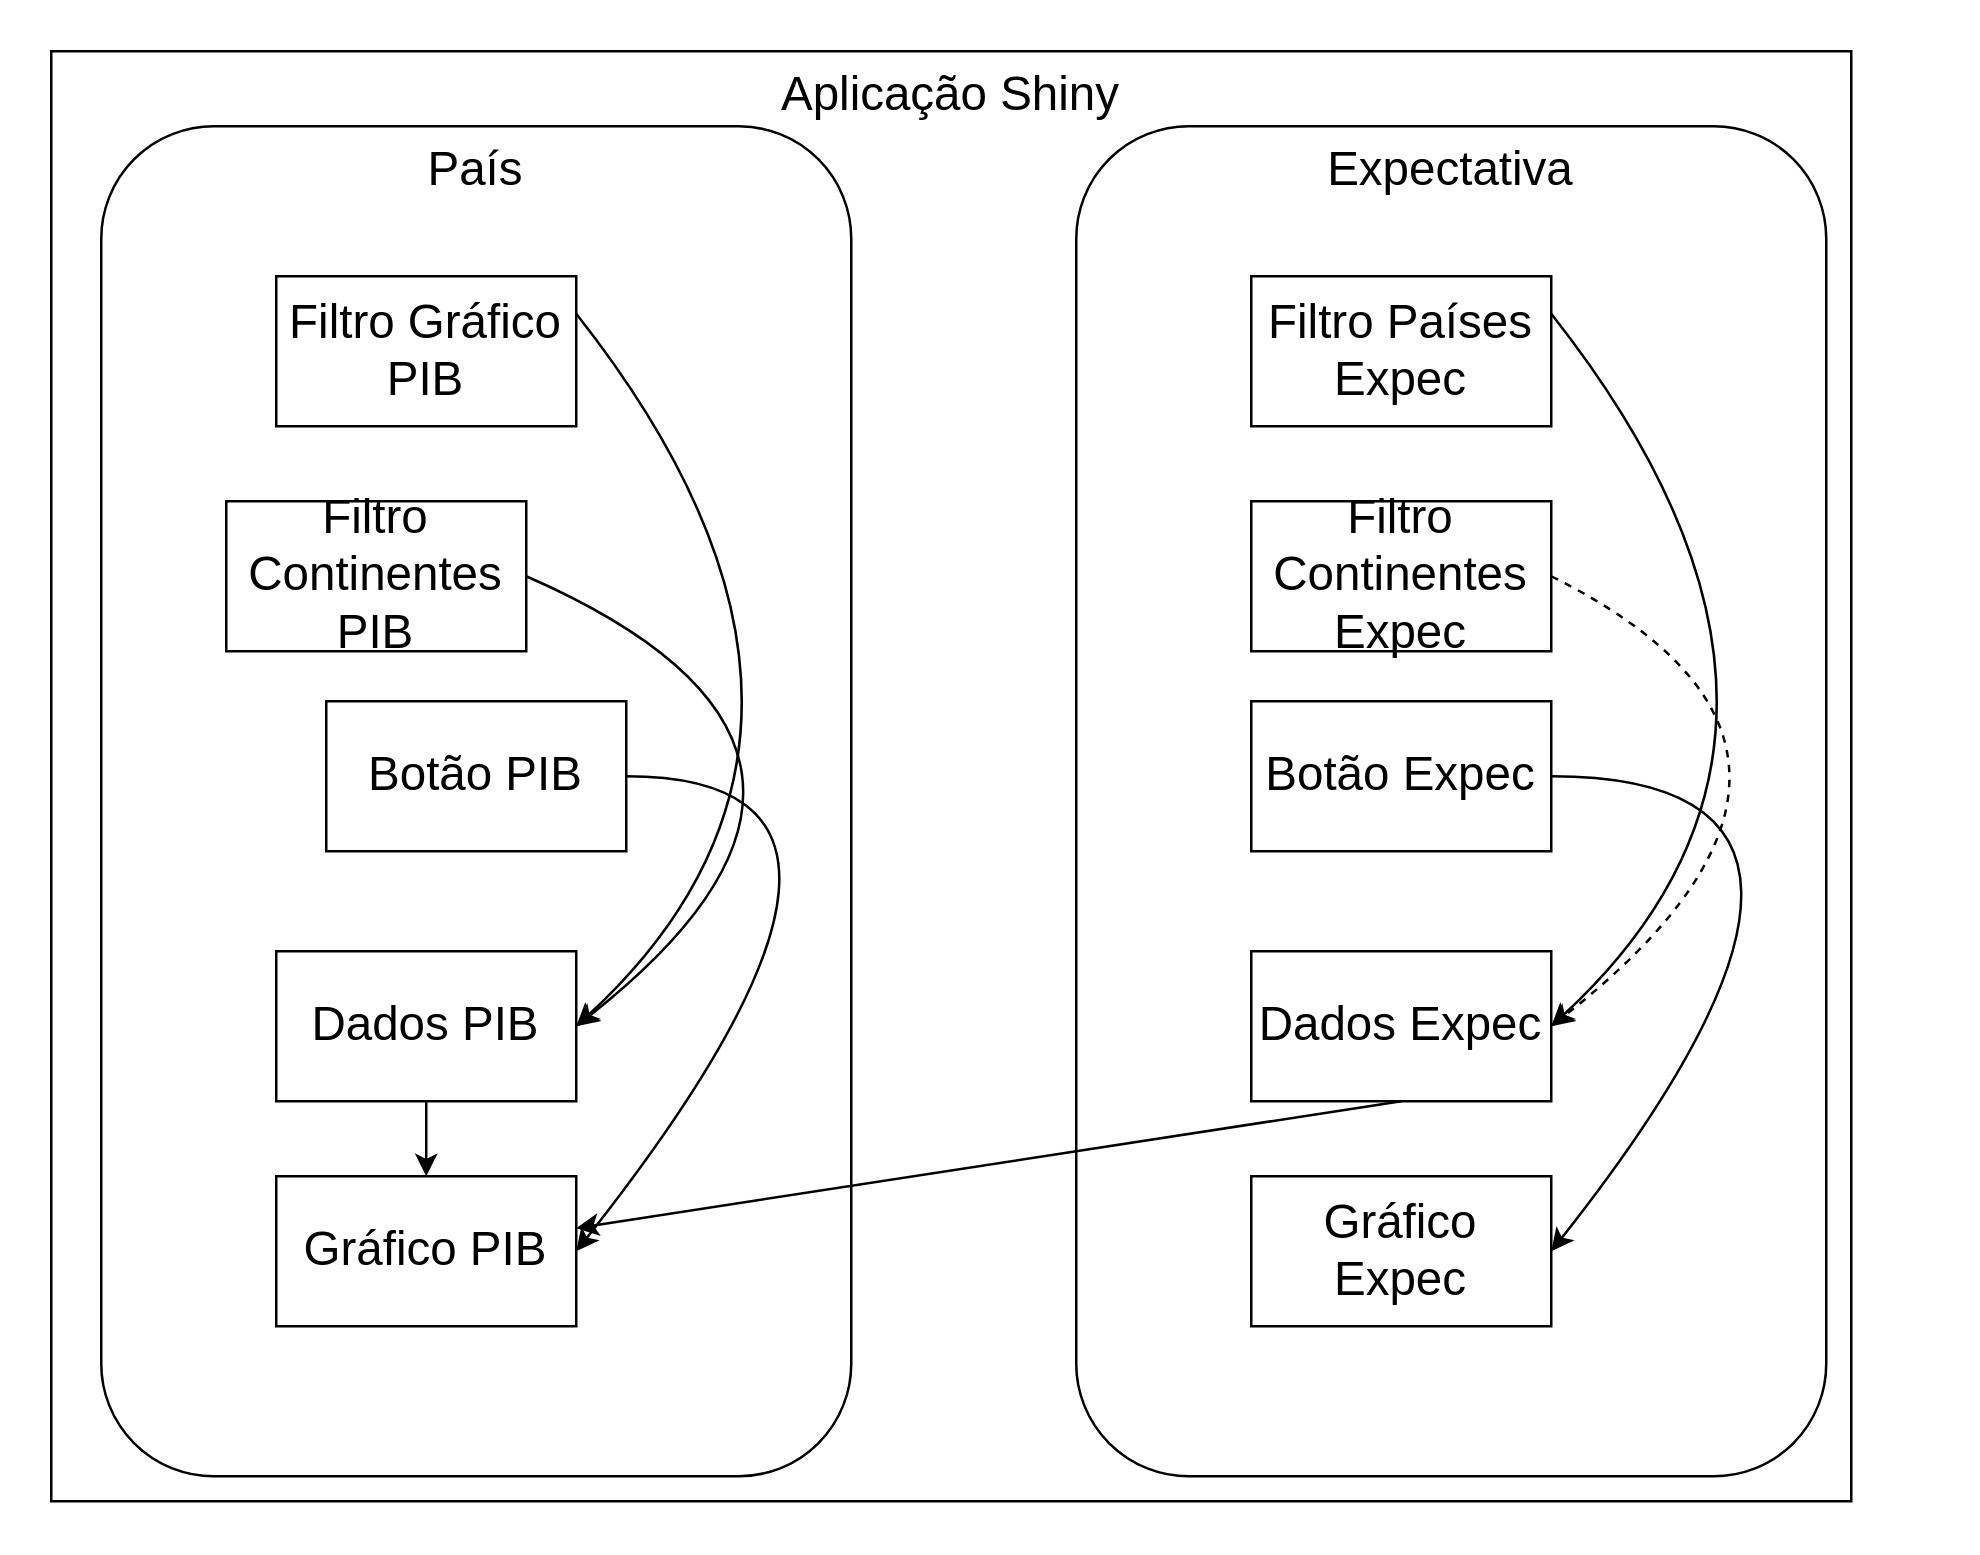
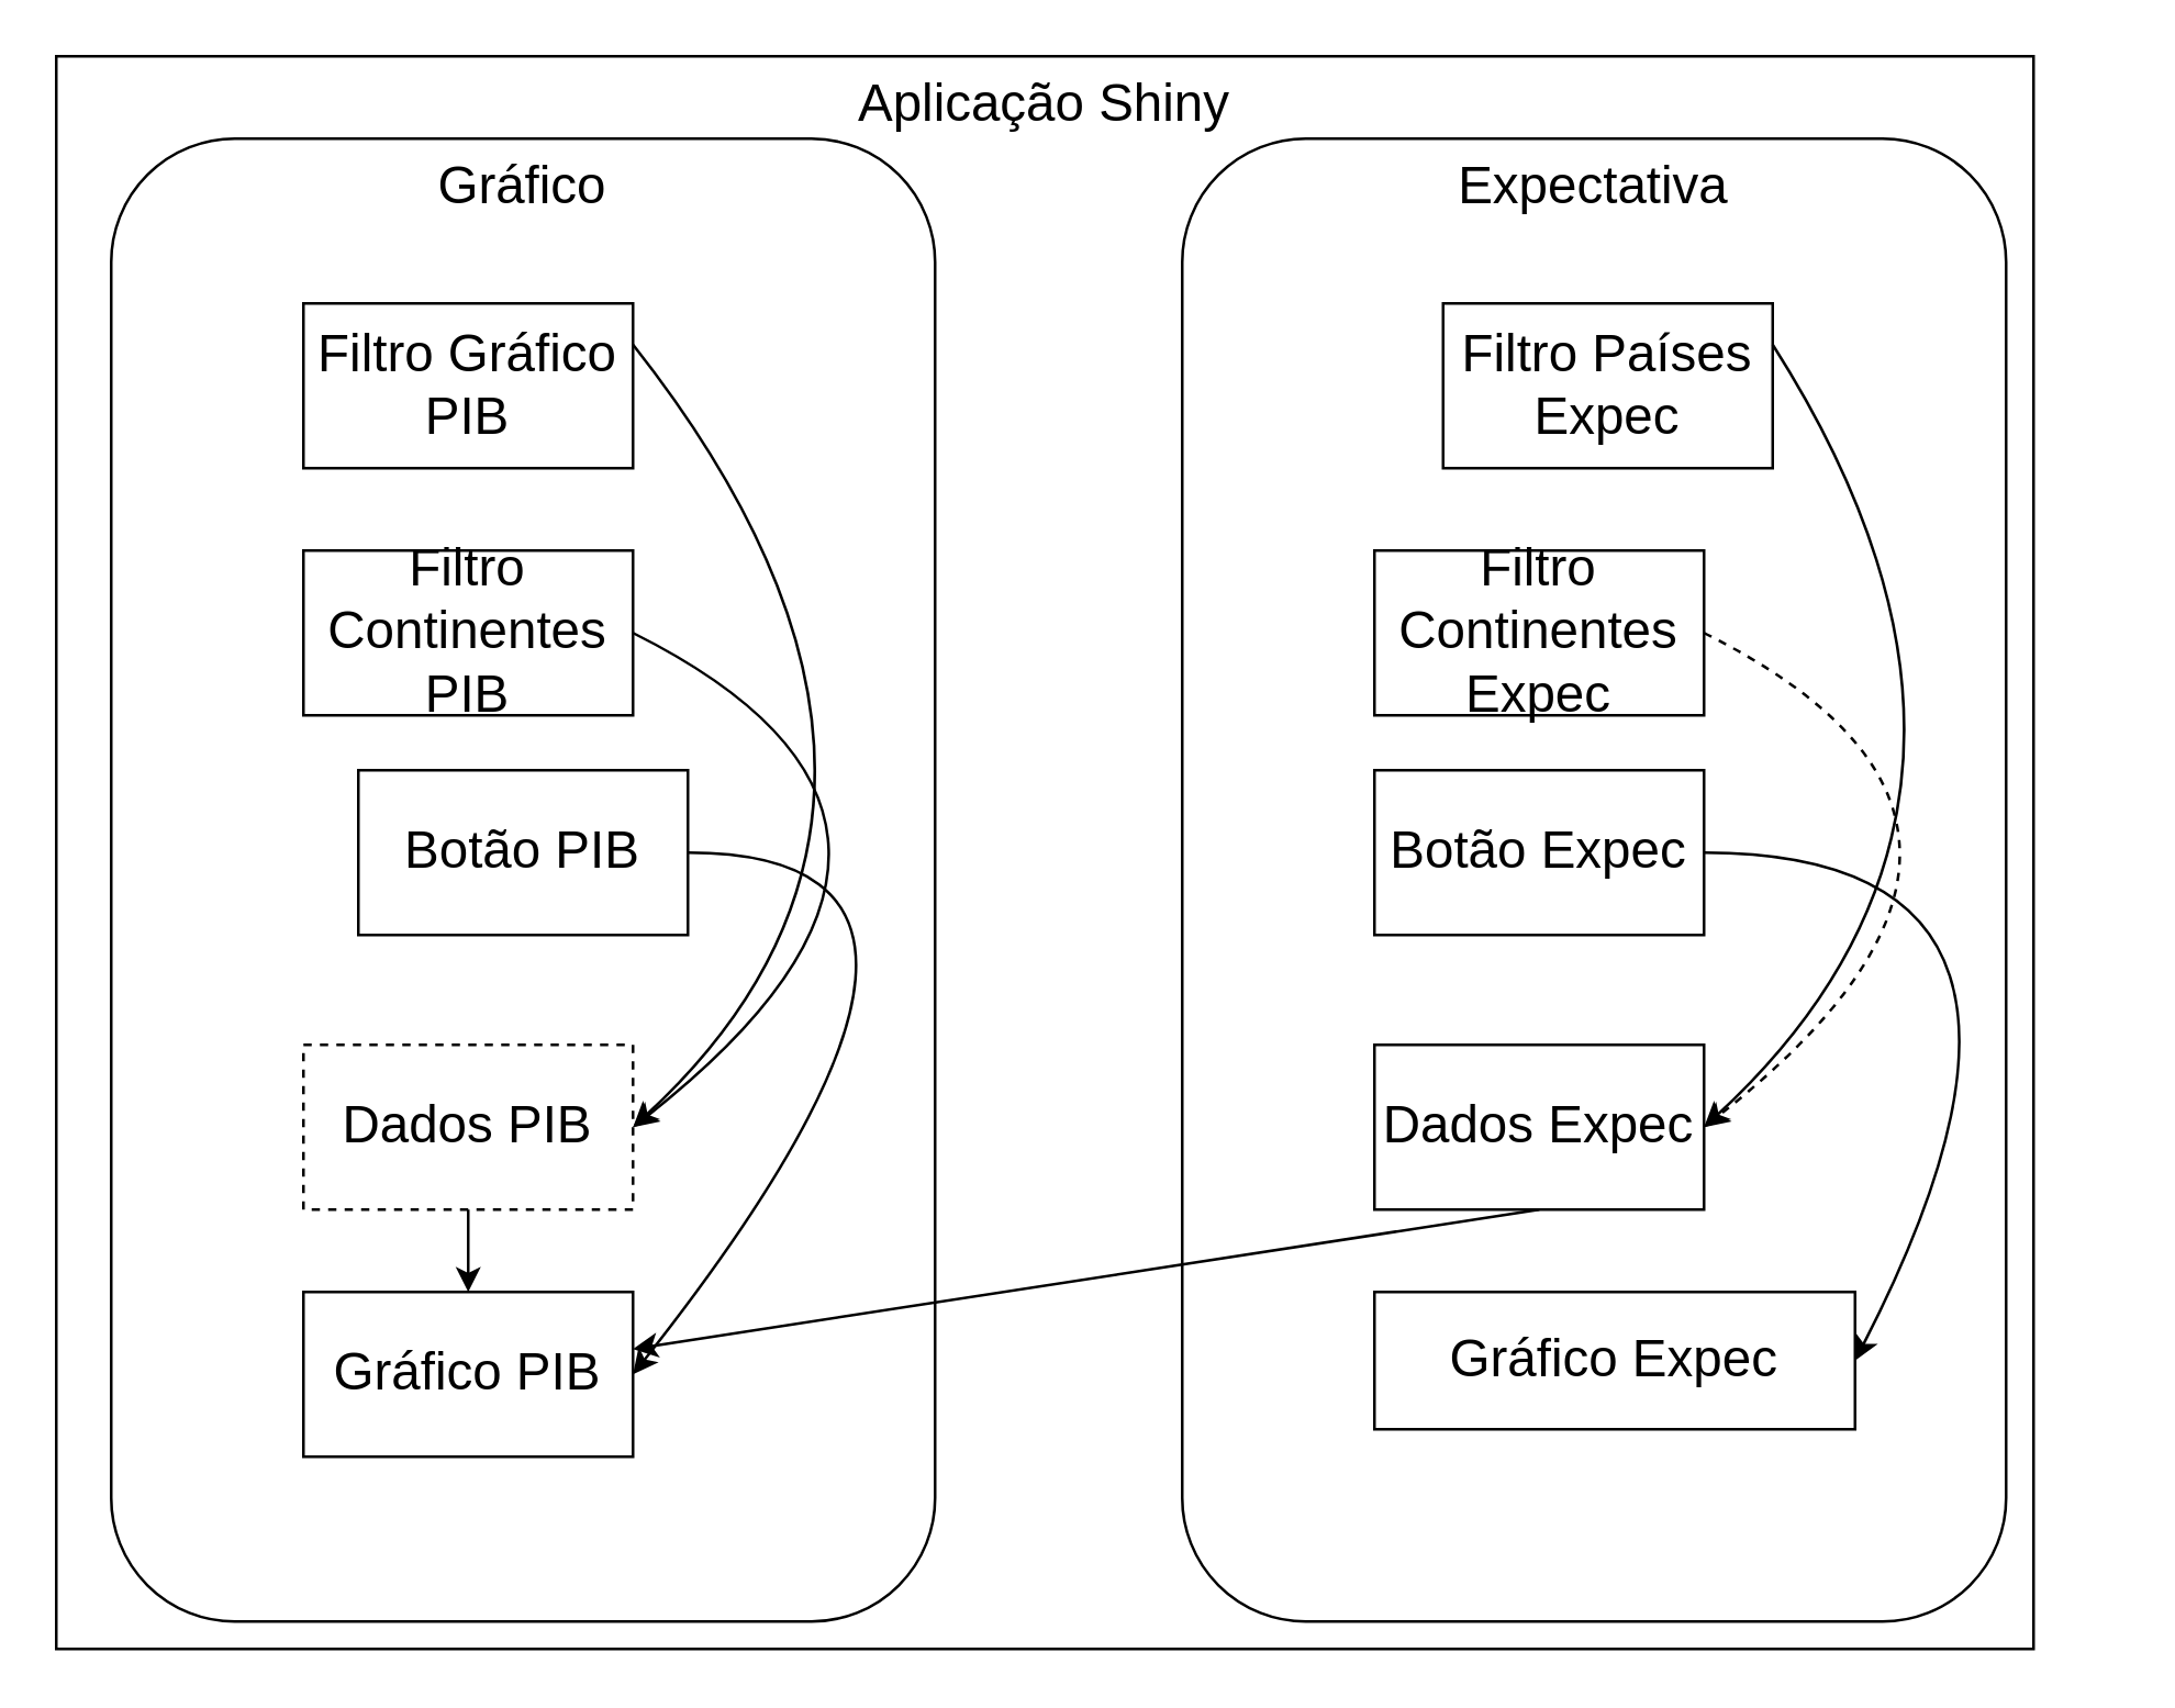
  <mxCell id="0" />
  <mxCell id="1" parent="0" />
  <mxCell id="2" value="Aplicação Shiny" style="rounded=0;whiteSpace=wrap;html=1;verticalAlign=top;fontSize=19;" vertex="1" parent="1"><mxGeometry x="20" y="20" width="720" height="580" as="geometry" /></mxCell>
  <mxCell id="3" value="Expectativa" style="rounded=1;whiteSpace=wrap;html=1;fontSize=19;verticalAlign=top;" vertex="1" parent="1"><mxGeometry x="430" y="50" width="300" height="540" as="geometry" /></mxCell>
- <mxCell id="4" value="País" style="rounded=1;whiteSpace=wrap;html=1;fontSize=19;verticalAlign=top;" vertex="1" parent="1"><mxGeometry x="40" y="50" width="300" height="540" as="geometry" /></mxCell>
+ <mxCell id="4" value="Gráfico" style="rounded=1;whiteSpace=wrap;html=1;fontSize=19;verticalAlign=top;" vertex="1" parent="1"><mxGeometry x="40" y="50" width="300" height="540" as="geometry" /></mxCell>
  <mxCell id="5" value="Filtro Gráfico PIB" style="rounded=0;whiteSpace=wrap;html=1;fontSize=19;" vertex="1" parent="1"><mxGeometry x="110" y="110" width="120" height="60" as="geometry" /></mxCell>
- <mxCell id="6" value="Filtro Continentes PIB" style="rounded=0;whiteSpace=wrap;html=1;fontSize=19;" vertex="1" parent="1"><mxGeometry x="90" y="200" width="120" height="60" as="geometry" /></mxCell>
+ <mxCell id="6" value="Filtro Continentes PIB" style="rounded=0;whiteSpace=wrap;html=1;fontSize=19;" vertex="1" parent="1"><mxGeometry x="110" y="200" width="120" height="60" as="geometry" /></mxCell>
  <mxCell id="7" value="Botão PIB" style="rounded=0;whiteSpace=wrap;html=1;fontSize=19;" vertex="1" parent="1"><mxGeometry x="130" y="280" width="120" height="60" as="geometry" /></mxCell>
- <mxCell id="8" value="Dados PIB" style="rounded=0;whiteSpace=wrap;html=1;fontSize=19;" vertex="1" parent="1"><mxGeometry x="110" y="380" width="120" height="60" as="geometry" /></mxCell>
+ <mxCell id="8" value="Dados PIB" style="rounded=0;whiteSpace=wrap;html=1;fontSize=19;dashed=1;" vertex="1" parent="1"><mxGeometry x="110" y="380" width="120" height="60" as="geometry" /></mxCell>
  <mxCell id="9" value="" style="curved=1;endArrow=classic;html=1;exitX=1;exitY=0.25;exitDx=0;exitDy=0;entryX=1;entryY=0.5;entryDx=0;entryDy=0;fontSize=19;" edge="1" parent="1" source="5" target="8"><mxGeometry width="50" height="50" relative="1" as="geometry"><mxPoint x="360" y="340" as="sourcePoint" /><mxPoint x="410" y="290" as="targetPoint" /><Array as="points"><mxPoint x="360" y="290" /></Array></mxGeometry></mxCell>
  <mxCell id="10" value="" style="curved=1;endArrow=classic;html=1;exitX=1;exitY=0.5;exitDx=0;exitDy=0;entryX=1;entryY=0.5;entryDx=0;entryDy=0;fontSize=19;" edge="1" parent="1" source="6" target="8"><mxGeometry width="50" height="50" relative="1" as="geometry"><mxPoint x="250" y="225" as="sourcePoint" /><mxPoint x="250" y="480" as="targetPoint" /><Array as="points"><mxPoint x="370" y="300" /></Array></mxGeometry></mxCell>
  <mxCell id="11" value="Gráfico PIB" style="rounded=0;whiteSpace=wrap;html=1;fontSize=19;" vertex="1" parent="1"><mxGeometry x="110" y="470" width="120" height="60" as="geometry" /></mxCell>
  <mxCell id="12" value="" style="curved=1;endArrow=classic;html=1;exitX=1;exitY=0.5;exitDx=0;exitDy=0;entryX=1;entryY=0.5;entryDx=0;entryDy=0;fontSize=19;" edge="1" parent="1" source="7" target="11"><mxGeometry width="50" height="50" relative="1" as="geometry"><mxPoint x="240" y="240" as="sourcePoint" /><mxPoint x="240" y="420" as="targetPoint" /><Array as="points"><mxPoint x="380" y="310" /></Array></mxGeometry></mxCell>
  <mxCell id="13" value="" style="endArrow=classic;html=1;entryX=0.5;entryY=0;entryDx=0;entryDy=0;exitX=0.5;exitY=1;exitDx=0;exitDy=0;fontSize=19;" edge="1" parent="1" source="8" target="11"><mxGeometry width="50" height="50" relative="1" as="geometry"><mxPoint x="360" y="340" as="sourcePoint" /><mxPoint x="410" y="290" as="targetPoint" /></mxGeometry></mxCell>
- <mxCell id="14" value="Filtro Países Expec" style="rounded=0;whiteSpace=wrap;html=1;fontSize=19;" vertex="1" parent="1"><mxGeometry x="500" y="110" width="120" height="60" as="geometry" /></mxCell>
+ <mxCell id="14" value="Filtro Países Expec" style="rounded=0;whiteSpace=wrap;html=1;fontSize=19;" vertex="1" parent="1"><mxGeometry x="525" y="110" width="120" height="60" as="geometry" /></mxCell>
  <mxCell id="15" value="Filtro Continentes Expec" style="rounded=0;whiteSpace=wrap;html=1;fontSize=19;" vertex="1" parent="1"><mxGeometry x="500" y="200" width="120" height="60" as="geometry" /></mxCell>
  <mxCell id="16" value="Botão Expec" style="rounded=0;whiteSpace=wrap;html=1;fontSize=19;" vertex="1" parent="1"><mxGeometry x="500" y="280" width="120" height="60" as="geometry" /></mxCell>
  <mxCell id="17" value="Dados Expec" style="rounded=0;whiteSpace=wrap;html=1;fontSize=19;" vertex="1" parent="1"><mxGeometry x="500" y="380" width="120" height="60" as="geometry" /></mxCell>
  <mxCell id="18" value="" style="curved=1;endArrow=classic;html=1;exitX=1;exitY=0.25;exitDx=0;exitDy=0;entryX=1;entryY=0.5;entryDx=0;entryDy=0;fontSize=19;" edge="1" parent="1" source="14" target="17"><mxGeometry width="50" height="50" relative="1" as="geometry"><mxPoint x="750" y="340" as="sourcePoint" /><mxPoint x="800" y="290" as="targetPoint" /><Array as="points"><mxPoint x="750" y="290" /></Array></mxGeometry></mxCell>
  <mxCell id="19" value="" style="curved=1;endArrow=classic;html=1;exitX=1;exitY=0.5;exitDx=0;exitDy=0;entryX=1;entryY=0.5;entryDx=0;entryDy=0;fontSize=19;dashed=1;" edge="1" parent="1" source="15" target="17"><mxGeometry width="50" height="50" relative="1" as="geometry"><mxPoint x="640" y="225" as="sourcePoint" /><mxPoint x="640" y="480" as="targetPoint" /><Array as="points"><mxPoint x="760" y="300" /></Array></mxGeometry></mxCell>
- <mxCell id="20" value="Gráfico Expec" style="rounded=0;whiteSpace=wrap;html=1;fontSize=19;" vertex="1" parent="1"><mxGeometry x="500" y="470" width="120" height="60" as="geometry" /></mxCell>
+ <mxCell id="20" value="Gráfico Expec" style="rounded=0;whiteSpace=wrap;html=1;fontSize=19;" vertex="1" parent="1"><mxGeometry x="500" y="470" width="175" height="50" as="geometry" /></mxCell>
  <mxCell id="21" value="" style="curved=1;endArrow=classic;html=1;exitX=1;exitY=0.5;exitDx=0;exitDy=0;entryX=1;entryY=0.5;entryDx=0;entryDy=0;fontSize=19;" edge="1" parent="1" source="16" target="20"><mxGeometry width="50" height="50" relative="1" as="geometry"><mxPoint x="630" y="240" as="sourcePoint" /><mxPoint x="630" y="420" as="targetPoint" /><Array as="points"><mxPoint x="770" y="310" /></Array></mxGeometry></mxCell>
  <mxCell id="22" value="" style="endArrow=classic;html=1;exitX=0.5;exitY=1;exitDx=0;exitDy=0;fontSize=19;" edge="1" parent="1" source="17" target="11"><mxGeometry width="50" height="50" relative="1" as="geometry"><mxPoint x="750" y="340" as="sourcePoint" /><mxPoint x="800" y="290" as="targetPoint" /></mxGeometry></mxCell>
